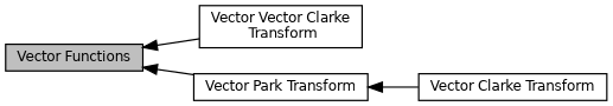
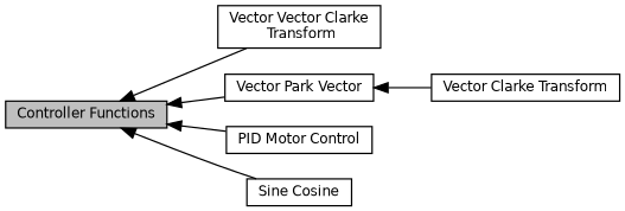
  digraph {
    rankdir=LR
    node [color=black fillcolor=white fontname=Helvetica fontsize=10 shape=box style=filled]
    edge [dir=back fontname=Helvetica fontsize=10 labelfontname=Helvetica labelfontsize=10 shape=plaintext style=solid]
    n1 [height=0.2 label="Vector Vector Clarke\l Transform" width=0.4]
-   n2 [fillcolor=grey75 fontcolor=black height=0.2 label="Vector Functions" width=0.4]
-   n3 [height=0.2 label="Vector Park Transform" width=0.4]
+   n2 [fillcolor=grey75 fontcolor=black height=0.2 label="Controller Functions" width=0.4]
+   n3 [height=0.2 label="Vector Park Vector" width=0.4]
+   n4 [height=0.2 label="PID Motor Control" width=0.4]
+   n5 [height=0.2 label="Sine Cosine" width=0.4]
    n6 [height=0.2 label="Vector Clarke Transform" width=0.4]
    n2 -> n1
    n2 -> n3
+   n2 -> n4
+   n2 -> n5
    n3 -> n6
  }
